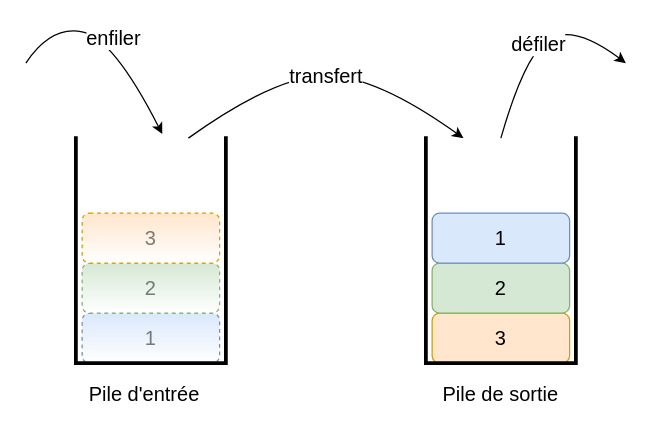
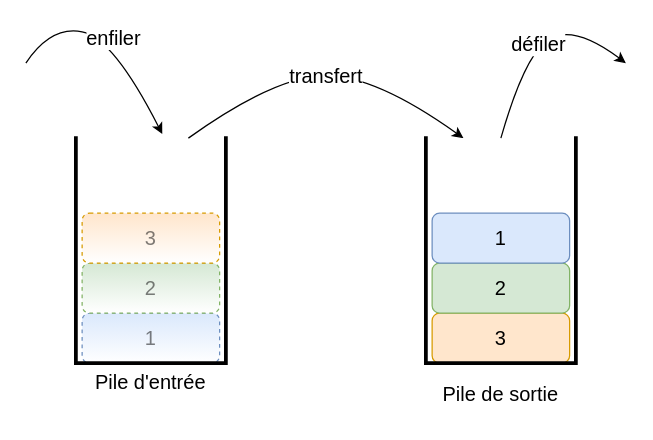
  <mxCell id="0" />
  <mxCell id="1" parent="0" />
- <mxCell id="2" value="Pile d'entrée" style="text;html=1;strokeColor=none;fillColor=none;align=center;verticalAlign=middle;whiteSpace=wrap;rounded=0;fontSize=16;" vertex="1" parent="1"><mxGeometry x="55" y="300" width="120" height="30" as="geometry" /></mxCell>
+ <mxCell id="2" value="Pile d'entrée" style="text;html=1;strokeColor=none;fillColor=none;align=center;verticalAlign=middle;whiteSpace=wrap;rounded=0;fontSize=16;" vertex="1" parent="1"><mxGeometry x="60" y="290" width="120" height="30" as="geometry" /></mxCell>
  <mxCell id="3" value="Pile de sortie" style="text;html=1;strokeColor=none;fillColor=none;align=center;verticalAlign=middle;whiteSpace=wrap;rounded=0;fontSize=16;" vertex="1" parent="1"><mxGeometry x="340" y="300" width="120" height="30" as="geometry" /></mxCell>
  <mxCell id="4" value="enfiler" style="curved=1;endArrow=classic;html=1;rounded=0;fontSize=16;entryX=0.576;entryY=-0.018;entryDx=0;entryDy=0;entryPerimeter=0;endFill=1;" edge="1" parent="1" target="14"><mxGeometry width="50" height="50" relative="1" as="geometry"><mxPoint x="20" y="50" as="sourcePoint" /><mxPoint x="70" y="0" as="targetPoint" /><Array as="points"><mxPoint x="40" y="20" /><mxPoint x="90" y="30" /></Array></mxGeometry></mxCell>
  <mxCell id="5" value="défiler" style="curved=1;endArrow=classic;html=1;rounded=0;fontSize=16;exitX=0.5;exitY=0;exitDx=0;exitDy=0;" edge="1" parent="1" source="13"><mxGeometry width="50" height="50" relative="1" as="geometry"><mxPoint x="400" y="60" as="sourcePoint" /><mxPoint x="500" y="50" as="targetPoint" /><Array as="points"><mxPoint x="420" y="40" /><mxPoint x="460" y="20" /></Array></mxGeometry></mxCell>
  <mxCell id="6" value="1" style="rounded=1;whiteSpace=wrap;html=1;fontSize=16;fillColor=#dae8fc;strokeColor=#6c8ebf;gradientColor=#ffffff;dashed=1;textOpacity=50;" vertex="1" parent="1"><mxGeometry x="65" y="250" width="110" height="40" as="geometry" /></mxCell>
  <mxCell id="7" value="2" style="rounded=1;whiteSpace=wrap;html=1;fontSize=16;fillColor=#d5e8d4;strokeColor=#82b366;gradientColor=#ffffff;dashed=1;textOpacity=50;" vertex="1" parent="1"><mxGeometry x="65" y="210" width="110" height="40" as="geometry" /></mxCell>
  <mxCell id="8" value="3" style="rounded=1;whiteSpace=wrap;html=1;fontSize=16;fillColor=#ffe6cc;strokeColor=#d79b00;gradientColor=#ffffff;dashed=1;textOpacity=50;" vertex="1" parent="1"><mxGeometry x="65" y="170" width="110" height="40" as="geometry" /></mxCell>
  <mxCell id="9" value="3" style="rounded=1;whiteSpace=wrap;html=1;fontSize=16;fillColor=#ffe6cc;strokeColor=#d79b00;" vertex="1" parent="1"><mxGeometry x="345" y="250" width="110" height="40" as="geometry" /></mxCell>
  <mxCell id="10" value="2" style="rounded=1;whiteSpace=wrap;html=1;fontSize=16;fillColor=#d5e8d4;strokeColor=#82b366;" vertex="1" parent="1"><mxGeometry x="345" y="210" width="110" height="40" as="geometry" /></mxCell>
  <mxCell id="11" value="1" style="rounded=1;whiteSpace=wrap;html=1;fontSize=16;fillColor=#dae8fc;strokeColor=#6c8ebf;" vertex="1" parent="1"><mxGeometry x="345" y="170" width="110" height="40" as="geometry" /></mxCell>
  <mxCell id="12" value="transfert" style="curved=1;endArrow=classic;html=1;rounded=0;fontSize=16;entryX=0.25;entryY=0;entryDx=0;entryDy=0;exitX=0.75;exitY=0;exitDx=0;exitDy=0;" edge="1" parent="1" source="14" target="13"><mxGeometry width="50" height="50" relative="1" as="geometry"><mxPoint x="140" y="190" as="sourcePoint" /><mxPoint x="190" y="140" as="targetPoint" /><Array as="points"><mxPoint x="220" y="60" /><mxPoint x="300" y="60" /></Array></mxGeometry></mxCell>
  <mxCell id="13" value="" style="shape=partialRectangle;whiteSpace=wrap;html=1;bottom=1;right=1;left=1;top=0;fillColor=none;routingCenterX=-0.5;strokeWidth=3;" vertex="1" parent="1"><mxGeometry x="340" y="110" width="120" height="180" as="geometry" /></mxCell>
  <mxCell id="14" value="" style="shape=partialRectangle;whiteSpace=wrap;html=1;bottom=1;right=1;left=1;top=0;fillColor=none;routingCenterX=-0.5;strokeWidth=3;" vertex="1" parent="1"><mxGeometry x="60" y="110" width="120" height="180" as="geometry" /></mxCell>
